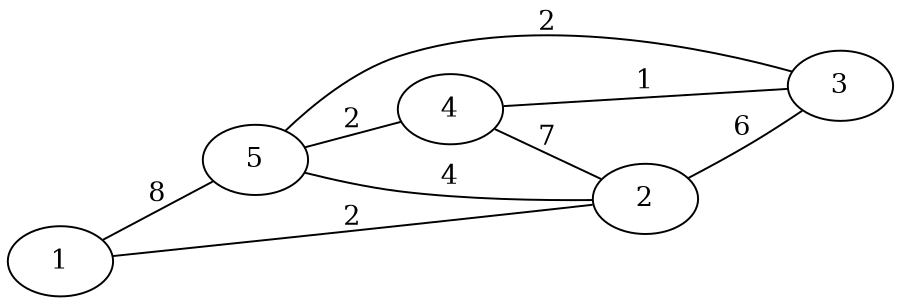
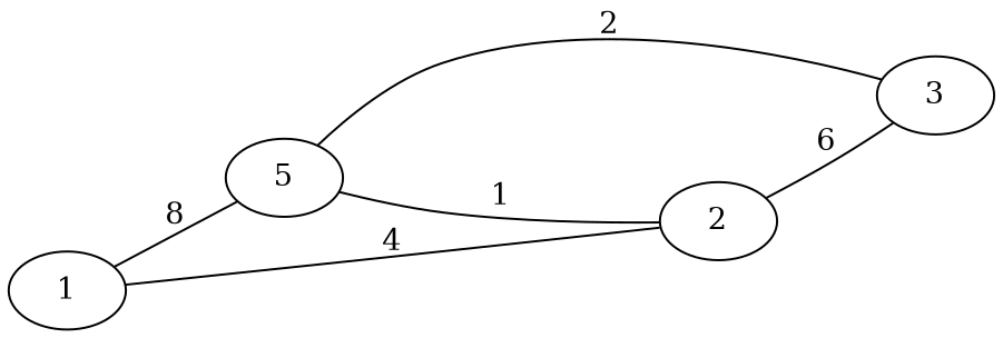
  graph {
    rankdir=LR
    1
    2
    5
    3
-   4
-   1 -- 2 [label=2]
+   1 -- 2 [label=4]
    1 -- 5 [label=8]
    2 -- 3 [label=6]
-   5 -- 2 [label=4]
+   5 -- 2 [label=1]
    5 -- 3 [label=2]
-   5 -- 4 [label=2]
-   4 -- 2 [label=7]
-   4 -- 3 [label=1]
  }
